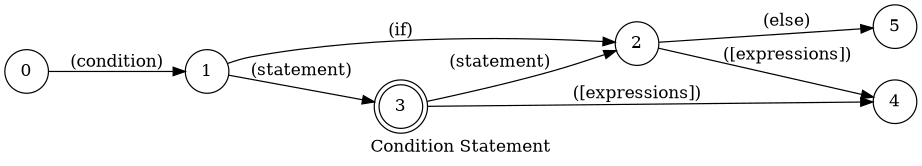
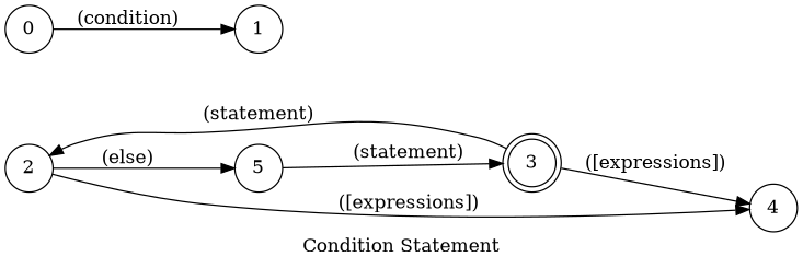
  digraph {
    desc="Creates a if/else statement with the provided expression as condition"
    label="Condition Statement"
    lang="en-US"
    langName=English
    rankdir=LR
    title="Creates a if/else statement"
    node [shape=circle]
    2
    5
    3 [shape=doublecircle]
    4
    0
    1
    subgraph sub_1 {
      2
      5
    }
    subgraph sub_2 {
      2
      3
    }
    2 -> 5 [label="(else)" normalizer=boolean store=otherwise]
    2 -> 4 [label="([expressions])" store=condition]
-   1 -> 3 [label="(statement)"]
+   5 -> 3 [label="(statement)"]
    3 -> 2 [label="(statement)"]
    3 -> 4 [label="([expressions])" store=condition]
    0 -> 1 [label="(condition)"]
-   1 -> 2 [label="(if)"]
  }
